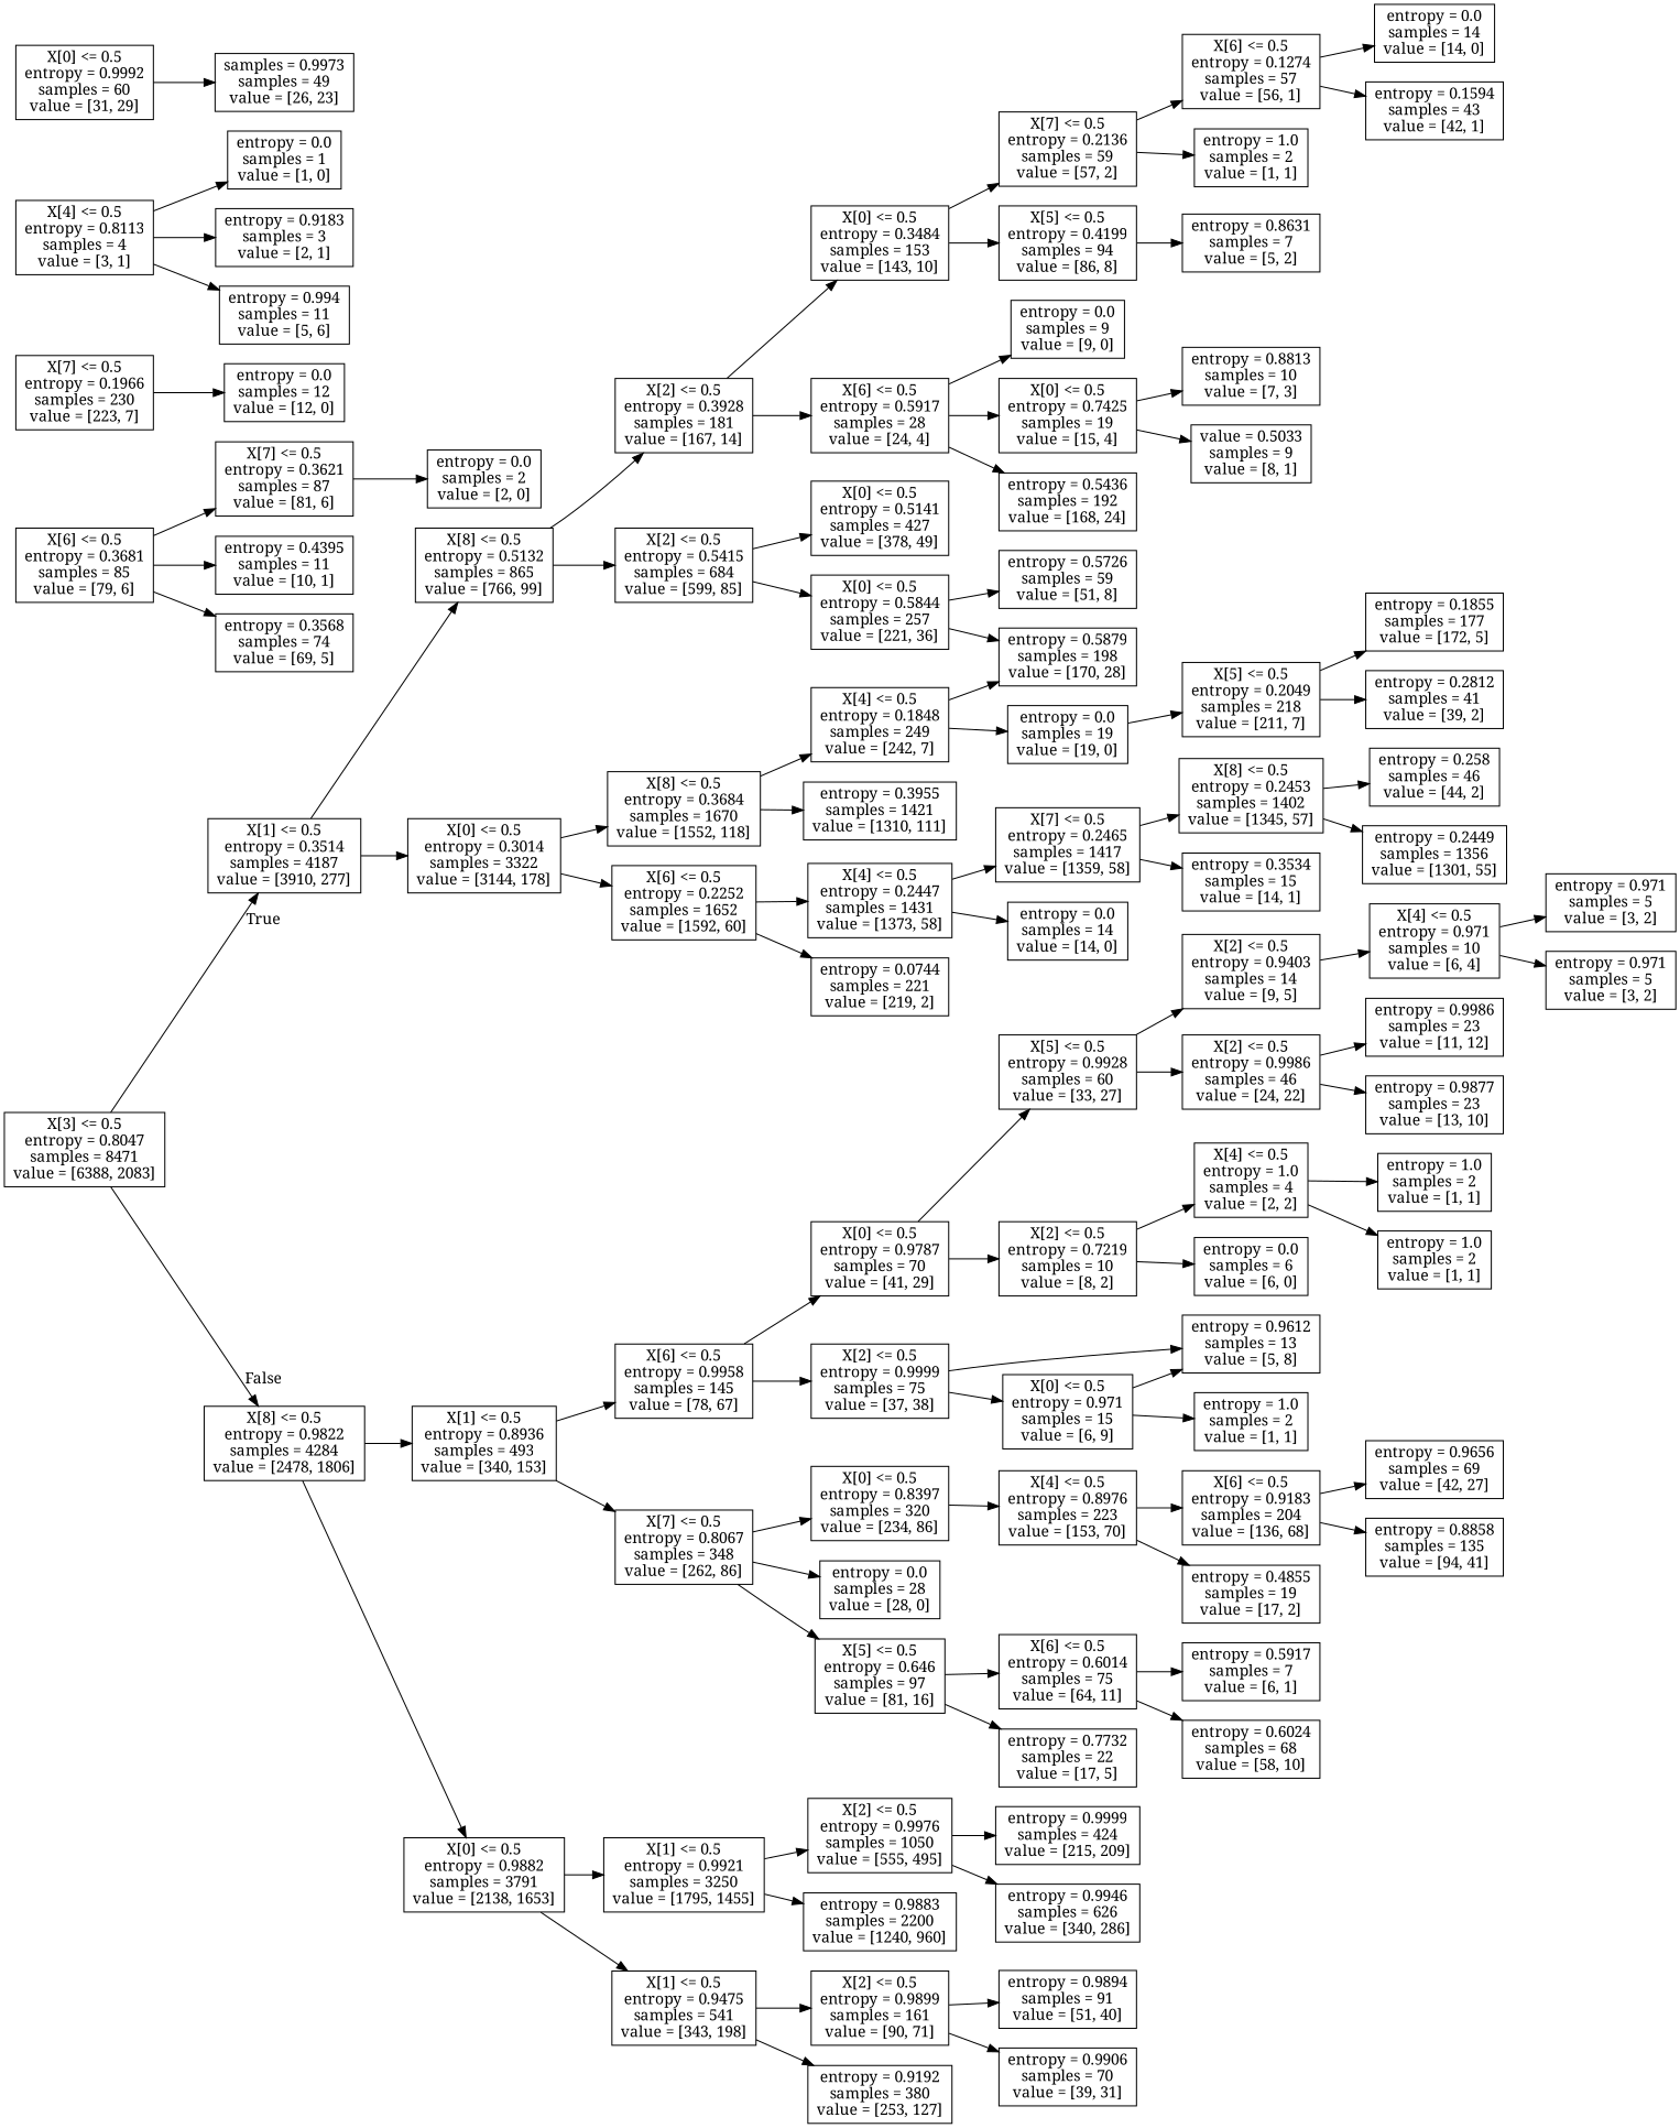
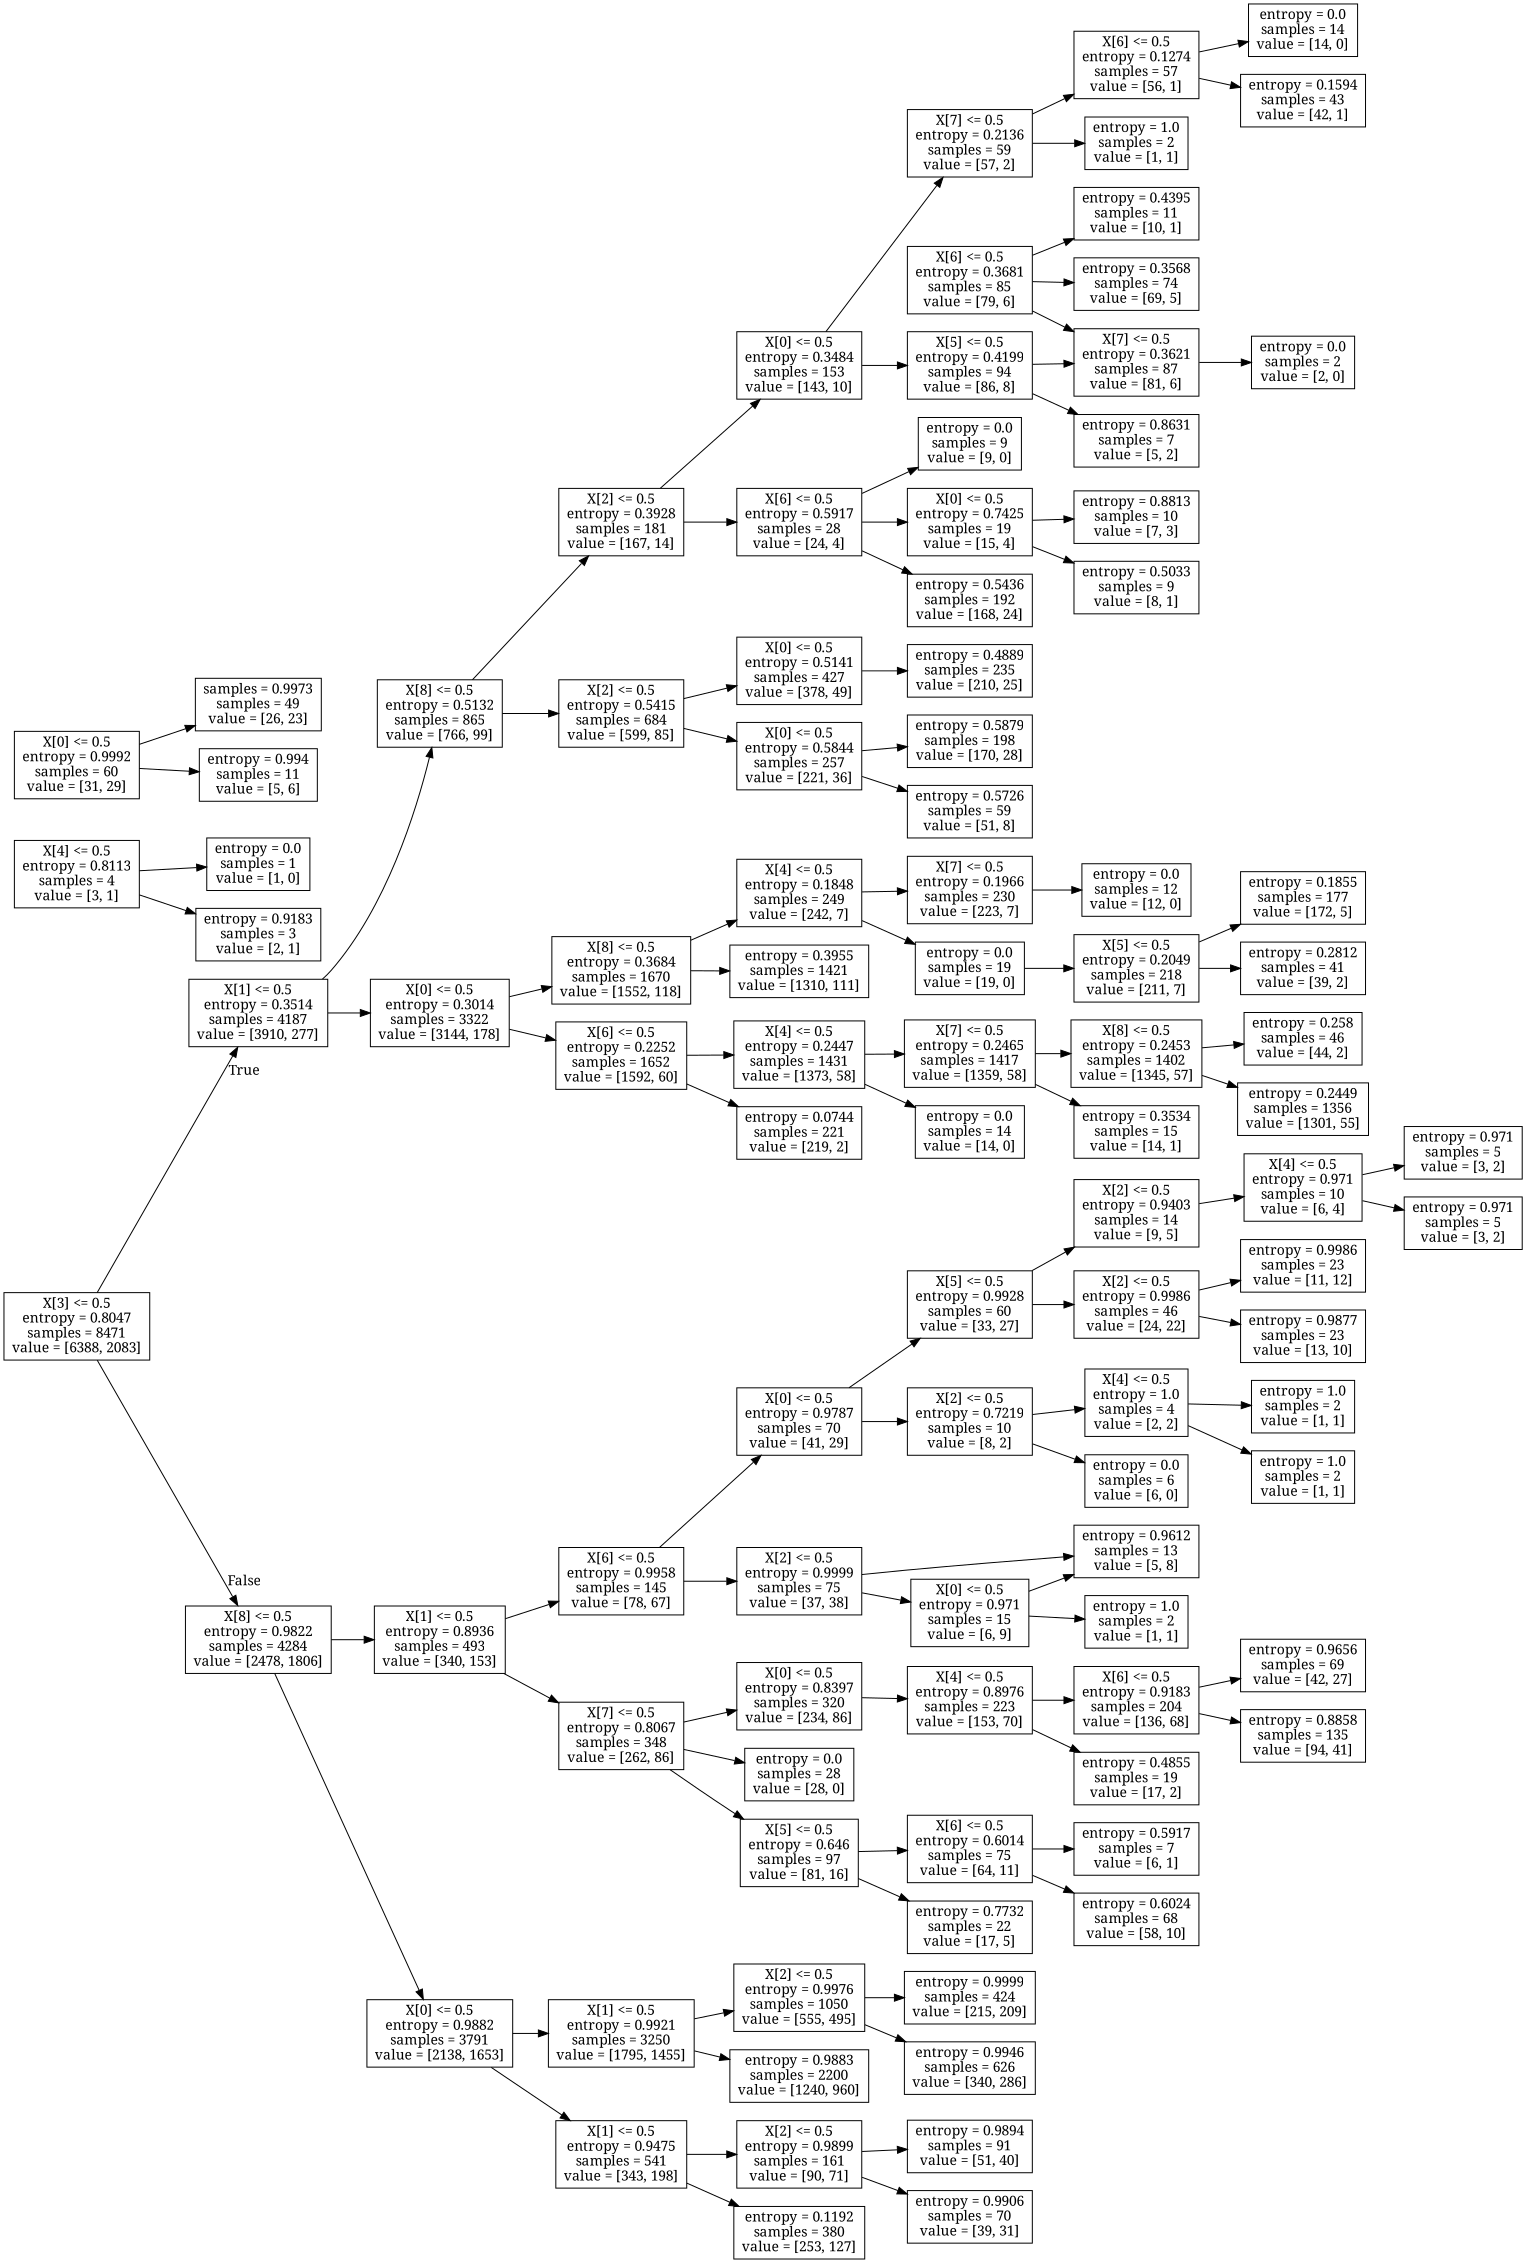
  digraph {
    fontname="Noto Serif"
    rankdir=LR
    node [fontname="Noto Serif" shape=box]
    edge [fontname="Noto Serif"]
    n1 [label="X[3] <= 0.5\nentropy = 0.8047\nsamples = 8471\nvalue = [6388, 2083]"]
    n2 [label="X[1] <= 0.5\nentropy = 0.3514\nsamples = 4187\nvalue = [3910, 277]"]
    n3 [label="X[8] <= 0.5\nentropy = 0.9822\nsamples = 4284\nvalue = [2478, 1806]"]
    n4 [label="X[8] <= 0.5\nentropy = 0.5132\nsamples = 865\nvalue = [766, 99]"]
    n5 [label="X[0] <= 0.5\nentropy = 0.3014\nsamples = 3322\nvalue = [3144, 178]"]
    n6 [label="X[1] <= 0.5\nentropy = 0.8936\nsamples = 493\nvalue = [340, 153]"]
    n7 [label="X[0] <= 0.5\nentropy = 0.9882\nsamples = 3791\nvalue = [2138, 1653]"]
    n8 [label="X[2] <= 0.5\nentropy = 0.3928\nsamples = 181\nvalue = [167, 14]"]
    n9 [label="X[2] <= 0.5\nentropy = 0.5415\nsamples = 684\nvalue = [599, 85]"]
    n10 [label="X[8] <= 0.5\nentropy = 0.3684\nsamples = 1670\nvalue = [1552, 118]"]
    n11 [label="X[6] <= 0.5\nentropy = 0.2252\nsamples = 1652\nvalue = [1592, 60]"]
    n12 [label="X[0] <= 0.5\nentropy = 0.3484\nsamples = 153\nvalue = [143, 10]"]
    n13 [label="X[6] <= 0.5\nentropy = 0.5917\nsamples = 28\nvalue = [24, 4]"]
    n14 [label="X[0] <= 0.5\nentropy = 0.5141\nsamples = 427\nvalue = [378, 49]"]
    n15 [label="X[0] <= 0.5\nentropy = 0.5844\nsamples = 257\nvalue = [221, 36]"]
    n16 [label="X[7] <= 0.5\nentropy = 0.2136\nsamples = 59\nvalue = [57, 2]"]
    n17 [label="X[5] <= 0.5\nentropy = 0.4199\nsamples = 94\nvalue = [86, 8]"]
    n18 [label="entropy = 0.0\nsamples = 9\nvalue = [9, 0]"]
    n19 [label="X[0] <= 0.5\nentropy = 0.7425\nsamples = 19\nvalue = [15, 4]"]
    n20 [label="entropy = 0.5436\nsamples = 192\nvalue = [168, 24]"]
    n21 [label="X[6] <= 0.5\nentropy = 0.1274\nsamples = 57\nvalue = [56, 1]"]
    n22 [label="entropy = 1.0\nsamples = 2\nvalue = [1, 1]"]
    n23 [label="X[7] <= 0.5\nentropy = 0.3621\nsamples = 87\nvalue = [81, 6]"]
    n24 [label="entropy = 0.8631\nsamples = 7\nvalue = [5, 2]"]
    n25 [label="entropy = 0.0\nsamples = 14\nvalue = [14, 0]"]
    n26 [label="entropy = 0.1594\nsamples = 43\nvalue = [42, 1]"]
    n27 [label="entropy = 0.0\nsamples = 2\nvalue = [2, 0]"]
    n28 [label="X[6] <= 0.5\nentropy = 0.3681\nsamples = 85\nvalue = [79, 6]"]
    n29 [label="entropy = 0.4395\nsamples = 11\nvalue = [10, 1]"]
    n30 [label="entropy = 0.3568\nsamples = 74\nvalue = [69, 5]"]
    n31 [label="entropy = 0.8813\nsamples = 10\nvalue = [7, 3]"]
-   n32 [label="value = 0.5033\nsamples = 9\nvalue = [8, 1]"]
+   n32 [label="entropy = 0.5033\nsamples = 9\nvalue = [8, 1]"]
+   n33 [label="entropy = 0.4889\nsamples = 235\nvalue = [210, 25]"]
    n34 [label="entropy = 0.5879\nsamples = 198\nvalue = [170, 28]"]
    n35 [label="entropy = 0.5726\nsamples = 59\nvalue = [51, 8]"]
    n36 [label="X[4] <= 0.5\nentropy = 0.1848\nsamples = 249\nvalue = [242, 7]"]
    n37 [label="entropy = 0.3955\nsamples = 1421\nvalue = [1310, 111]"]
    n38 [label="X[4] <= 0.5\nentropy = 0.2447\nsamples = 1431\nvalue = [1373, 58]"]
    n39 [label="entropy = 0.0744\nsamples = 221\nvalue = [219, 2]"]
    n40 [label="X[7] <= 0.5\nentropy = 0.1966\nsamples = 230\nvalue = [223, 7]"]
    n41 [label="entropy = 0.0\nsamples = 19\nvalue = [19, 0]"]
    n42 [label="entropy = 0.0\nsamples = 12\nvalue = [12, 0]"]
    n43 [label="X[5] <= 0.5\nentropy = 0.2049\nsamples = 218\nvalue = [211, 7]"]
    n44 [label="entropy = 0.1855\nsamples = 177\nvalue = [172, 5]"]
    n45 [label="entropy = 0.2812\nsamples = 41\nvalue = [39, 2]"]
    n46 [label="X[7] <= 0.5\nentropy = 0.2465\nsamples = 1417\nvalue = [1359, 58]"]
    n47 [label="entropy = 0.0\nsamples = 14\nvalue = [14, 0]"]
    n48 [label="X[8] <= 0.5\nentropy = 0.2453\nsamples = 1402\nvalue = [1345, 57]"]
    n49 [label="entropy = 0.3534\nsamples = 15\nvalue = [14, 1]"]
    n50 [label="entropy = 0.258\nsamples = 46\nvalue = [44, 2]"]
    n51 [label="entropy = 0.2449\nsamples = 1356\nvalue = [1301, 55]"]
    n52 [label="X[6] <= 0.5\nentropy = 0.9958\nsamples = 145\nvalue = [78, 67]"]
    n53 [label="X[7] <= 0.5\nentropy = 0.8067\nsamples = 348\nvalue = [262, 86]"]
    n54 [label="X[1] <= 0.5\nentropy = 0.9921\nsamples = 3250\nvalue = [1795, 1455]"]
    n55 [label="X[1] <= 0.5\nentropy = 0.9475\nsamples = 541\nvalue = [343, 198]"]
    n56 [label="X[0] <= 0.5\nentropy = 0.9787\nsamples = 70\nvalue = [41, 29]"]
    n57 [label="X[2] <= 0.5\nentropy = 0.9999\nsamples = 75\nvalue = [37, 38]"]
    n58 [label="X[0] <= 0.5\nentropy = 0.8397\nsamples = 320\nvalue = [234, 86]"]
    n59 [label="entropy = 0.0\nsamples = 28\nvalue = [28, 0]"]
    n60 [label="X[5] <= 0.5\nentropy = 0.646\nsamples = 97\nvalue = [81, 16]"]
    n61 [label="X[5] <= 0.5\nentropy = 0.9928\nsamples = 60\nvalue = [33, 27]"]
    n62 [label="X[2] <= 0.5\nentropy = 0.7219\nsamples = 10\nvalue = [8, 2]"]
    n63 [label="X[0] <= 0.5\nentropy = 0.971\nsamples = 15\nvalue = [6, 9]"]
    n64 [label="entropy = 0.9612\nsamples = 13\nvalue = [5, 8]"]
    n65 [label="X[2] <= 0.5\nentropy = 0.9403\nsamples = 14\nvalue = [9, 5]"]
    n66 [label="X[2] <= 0.5\nentropy = 0.9986\nsamples = 46\nvalue = [24, 22]"]
    n67 [label="X[4] <= 0.5\nentropy = 1.0\nsamples = 4\nvalue = [2, 2]"]
    n68 [label="entropy = 0.0\nsamples = 6\nvalue = [6, 0]"]
    n69 [label="X[4] <= 0.5\nentropy = 0.971\nsamples = 10\nvalue = [6, 4]"]
    n70 [label="entropy = 0.9986\nsamples = 23\nvalue = [11, 12]"]
    n71 [label="entropy = 0.9877\nsamples = 23\nvalue = [13, 10]"]
    n72 [label="X[4] <= 0.5\nentropy = 0.8113\nsamples = 4\nvalue = [3, 1]"]
    n73 [label="entropy = 0.0\nsamples = 1\nvalue = [1, 0]"]
    n74 [label="entropy = 0.9183\nsamples = 3\nvalue = [2, 1]"]
    n75 [label="entropy = 0.971\nsamples = 5\nvalue = [3, 2]"]
    n76 [label="entropy = 0.971\nsamples = 5\nvalue = [3, 2]"]
    n77 [label="entropy = 1.0\nsamples = 2\nvalue = [1, 1]"]
    n78 [label="entropy = 1.0\nsamples = 2\nvalue = [1, 1]"]
    n79 [label="X[0] <= 0.5\nentropy = 0.9992\nsamples = 60\nvalue = [31, 29]"]
    n80 [label="samples = 0.9973\nsamples = 49\nvalue = [26, 23]"]
    n81 [label="entropy = 0.994\nsamples = 11\nvalue = [5, 6]"]
    n82 [label="entropy = 1.0\nsamples = 2\nvalue = [1, 1]"]
    n83 [label="X[4] <= 0.5\nentropy = 0.8976\nsamples = 223\nvalue = [153, 70]"]
    n84 [label="X[6] <= 0.5\nentropy = 0.9183\nsamples = 204\nvalue = [136, 68]"]
    n85 [label="entropy = 0.4855\nsamples = 19\nvalue = [17, 2]"]
    n86 [label="X[6] <= 0.5\nentropy = 0.6014\nsamples = 75\nvalue = [64, 11]"]
    n87 [label="entropy = 0.7732\nsamples = 22\nvalue = [17, 5]"]
    n88 [label="entropy = 0.9656\nsamples = 69\nvalue = [42, 27]"]
    n89 [label="entropy = 0.8858\nsamples = 135\nvalue = [94, 41]"]
    n90 [label="entropy = 0.5917\nsamples = 7\nvalue = [6, 1]"]
    n91 [label="entropy = 0.6024\nsamples = 68\nvalue = [58, 10]"]
    n92 [label="X[2] <= 0.5\nentropy = 0.9976\nsamples = 1050\nvalue = [555, 495]"]
    n93 [label="entropy = 0.9883\nsamples = 2200\nvalue = [1240, 960]"]
    n94 [label="X[2] <= 0.5\nentropy = 0.9899\nsamples = 161\nvalue = [90, 71]"]
-   n95 [label="entropy = 0.9192\nsamples = 380\nvalue = [253, 127]"]
+   n95 [label="entropy = 0.1192\nsamples = 380\nvalue = [253, 127]"]
    n96 [label="entropy = 0.9999\nsamples = 424\nvalue = [215, 209]"]
    n97 [label="entropy = 0.9946\nsamples = 626\nvalue = [340, 286]"]
    n98 [label="entropy = 0.9894\nsamples = 91\nvalue = [51, 40]"]
    n99 [label="entropy = 0.9906\nsamples = 70\nvalue = [39, 31]"]
    n1 -> n2 [headlabel=True labelangle=45 labeldistance=2.5]
    n1 -> n3 [headlabel=False labelangle=-45 labeldistance=2.5]
    n2 -> n4
    n2 -> n5
    n3 -> n6
    n3 -> n7
    n4 -> n8
    n4 -> n9
    n5 -> n10
    n5 -> n11
    n6 -> n52
    n6 -> n53
    n7 -> n54
    n7 -> n55
    n8 -> n12
    n8 -> n13
    n9 -> n14
    n9 -> n15
    n10 -> n36
    n10 -> n37
    n11 -> n38
    n11 -> n39
    n12 -> n16
    n12 -> n17
    n13 -> n18
    n13 -> n19
    n13 -> n20
+   n14 -> n33
    n15 -> n34
    n15 -> n35
    n16 -> n21
    n16 -> n22
+   n17 -> n23
    n17 -> n24
    n19 -> n31
    n19 -> n32
    n21 -> n25
    n21 -> n26
    n23 -> n27
    n28 -> n23
    n28 -> n29
    n28 -> n30
-   n36 -> n34
+   n36 -> n40
    n36 -> n41
    n38 -> n46
    n38 -> n47
    n40 -> n42
    n41 -> n43
    n43 -> n44
    n43 -> n45
    n46 -> n48
    n46 -> n49
    n48 -> n50
    n48 -> n51
    n52 -> n56
    n52 -> n57
    n53 -> n58
    n53 -> n59
    n53 -> n60
    n54 -> n92
    n54 -> n93
    n55 -> n94
    n55 -> n95
    n56 -> n61
    n56 -> n62
    n57 -> n63
    n57 -> n64
    n58 -> n83
    n60 -> n86
    n60 -> n87
    n61 -> n65
    n61 -> n66
    n62 -> n67
    n62 -> n68
    n63 -> n64
    n63 -> n82
    n65 -> n69
    n66 -> n70
    n66 -> n71
    n67 -> n77
    n67 -> n78
    n69 -> n75
    n69 -> n76
    n72 -> n73
    n72 -> n74
    n79 -> n80
-   n72 -> n81
+   n79 -> n81
    n83 -> n84
    n83 -> n85
    n84 -> n88
    n84 -> n89
    n86 -> n90
    n86 -> n91
    n92 -> n96
    n92 -> n97
    n94 -> n98
    n94 -> n99
  }
